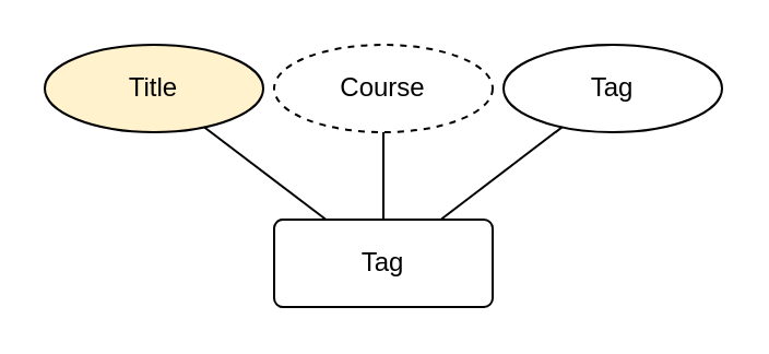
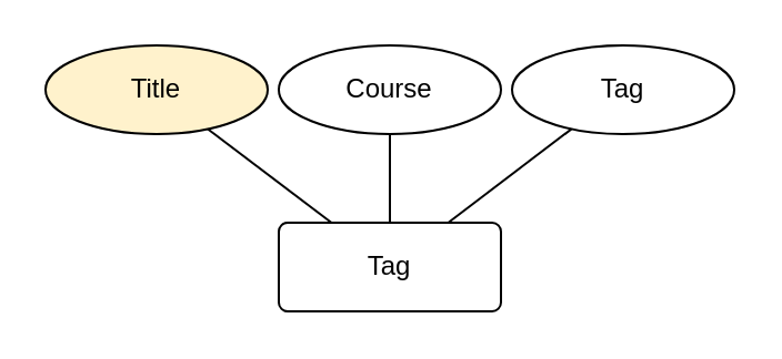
  <mxCell id="0" />
  <mxCell id="1" parent="0" />
  <mxCell id="2" value="Tag" style="rounded=1;arcSize=10;whiteSpace=wrap;html=1;align=center;" parent="1" vertex="1"><mxGeometry x="125" y="100" width="100" height="40" as="geometry" /></mxCell>
  <mxCell id="3" value="Title" style="ellipse;whiteSpace=wrap;html=1;align=center;fillColor=#fff2cc;" parent="1" vertex="1"><mxGeometry x="20" y="20" width="100" height="40" as="geometry" /></mxCell>
  <mxCell id="4" value="" style="endArrow=none;html=1;rounded=0;" parent="1" source="3" target="2" edge="1"><mxGeometry relative="1" as="geometry"><mxPoint x="150" y="180" as="sourcePoint" /><mxPoint x="310" y="180" as="targetPoint" /></mxGeometry></mxCell>
- <mxCell id="5" value="Course" style="ellipse;whiteSpace=wrap;html=1;align=center;dashed=1;" vertex="1" parent="1"><mxGeometry x="125" y="20" width="100" height="40" as="geometry" /></mxCell>
+ <mxCell id="5" value="Course" style="ellipse;whiteSpace=wrap;html=1;align=center;" vertex="1" parent="1"><mxGeometry x="125" y="20" width="100" height="40" as="geometry" /></mxCell>
  <mxCell id="6" value="" style="endArrow=none;html=1;rounded=0;" edge="1" parent="1" source="2" target="5"><mxGeometry width="50" height="50" relative="1" as="geometry"><mxPoint x="170" y="170" as="sourcePoint" /><mxPoint x="220" y="120" as="targetPoint" /></mxGeometry></mxCell>
  <mxCell id="7" value="Tag" style="ellipse;whiteSpace=wrap;html=1;align=center;" vertex="1" parent="1"><mxGeometry x="230" y="20" width="100" height="40" as="geometry" /></mxCell>
  <mxCell id="8" value="" style="endArrow=none;html=1;rounded=0;" edge="1" parent="1" source="2" target="7"><mxGeometry relative="1" as="geometry"><mxPoint x="260" y="110" as="sourcePoint" /><mxPoint x="420" y="110" as="targetPoint" /></mxGeometry></mxCell>
